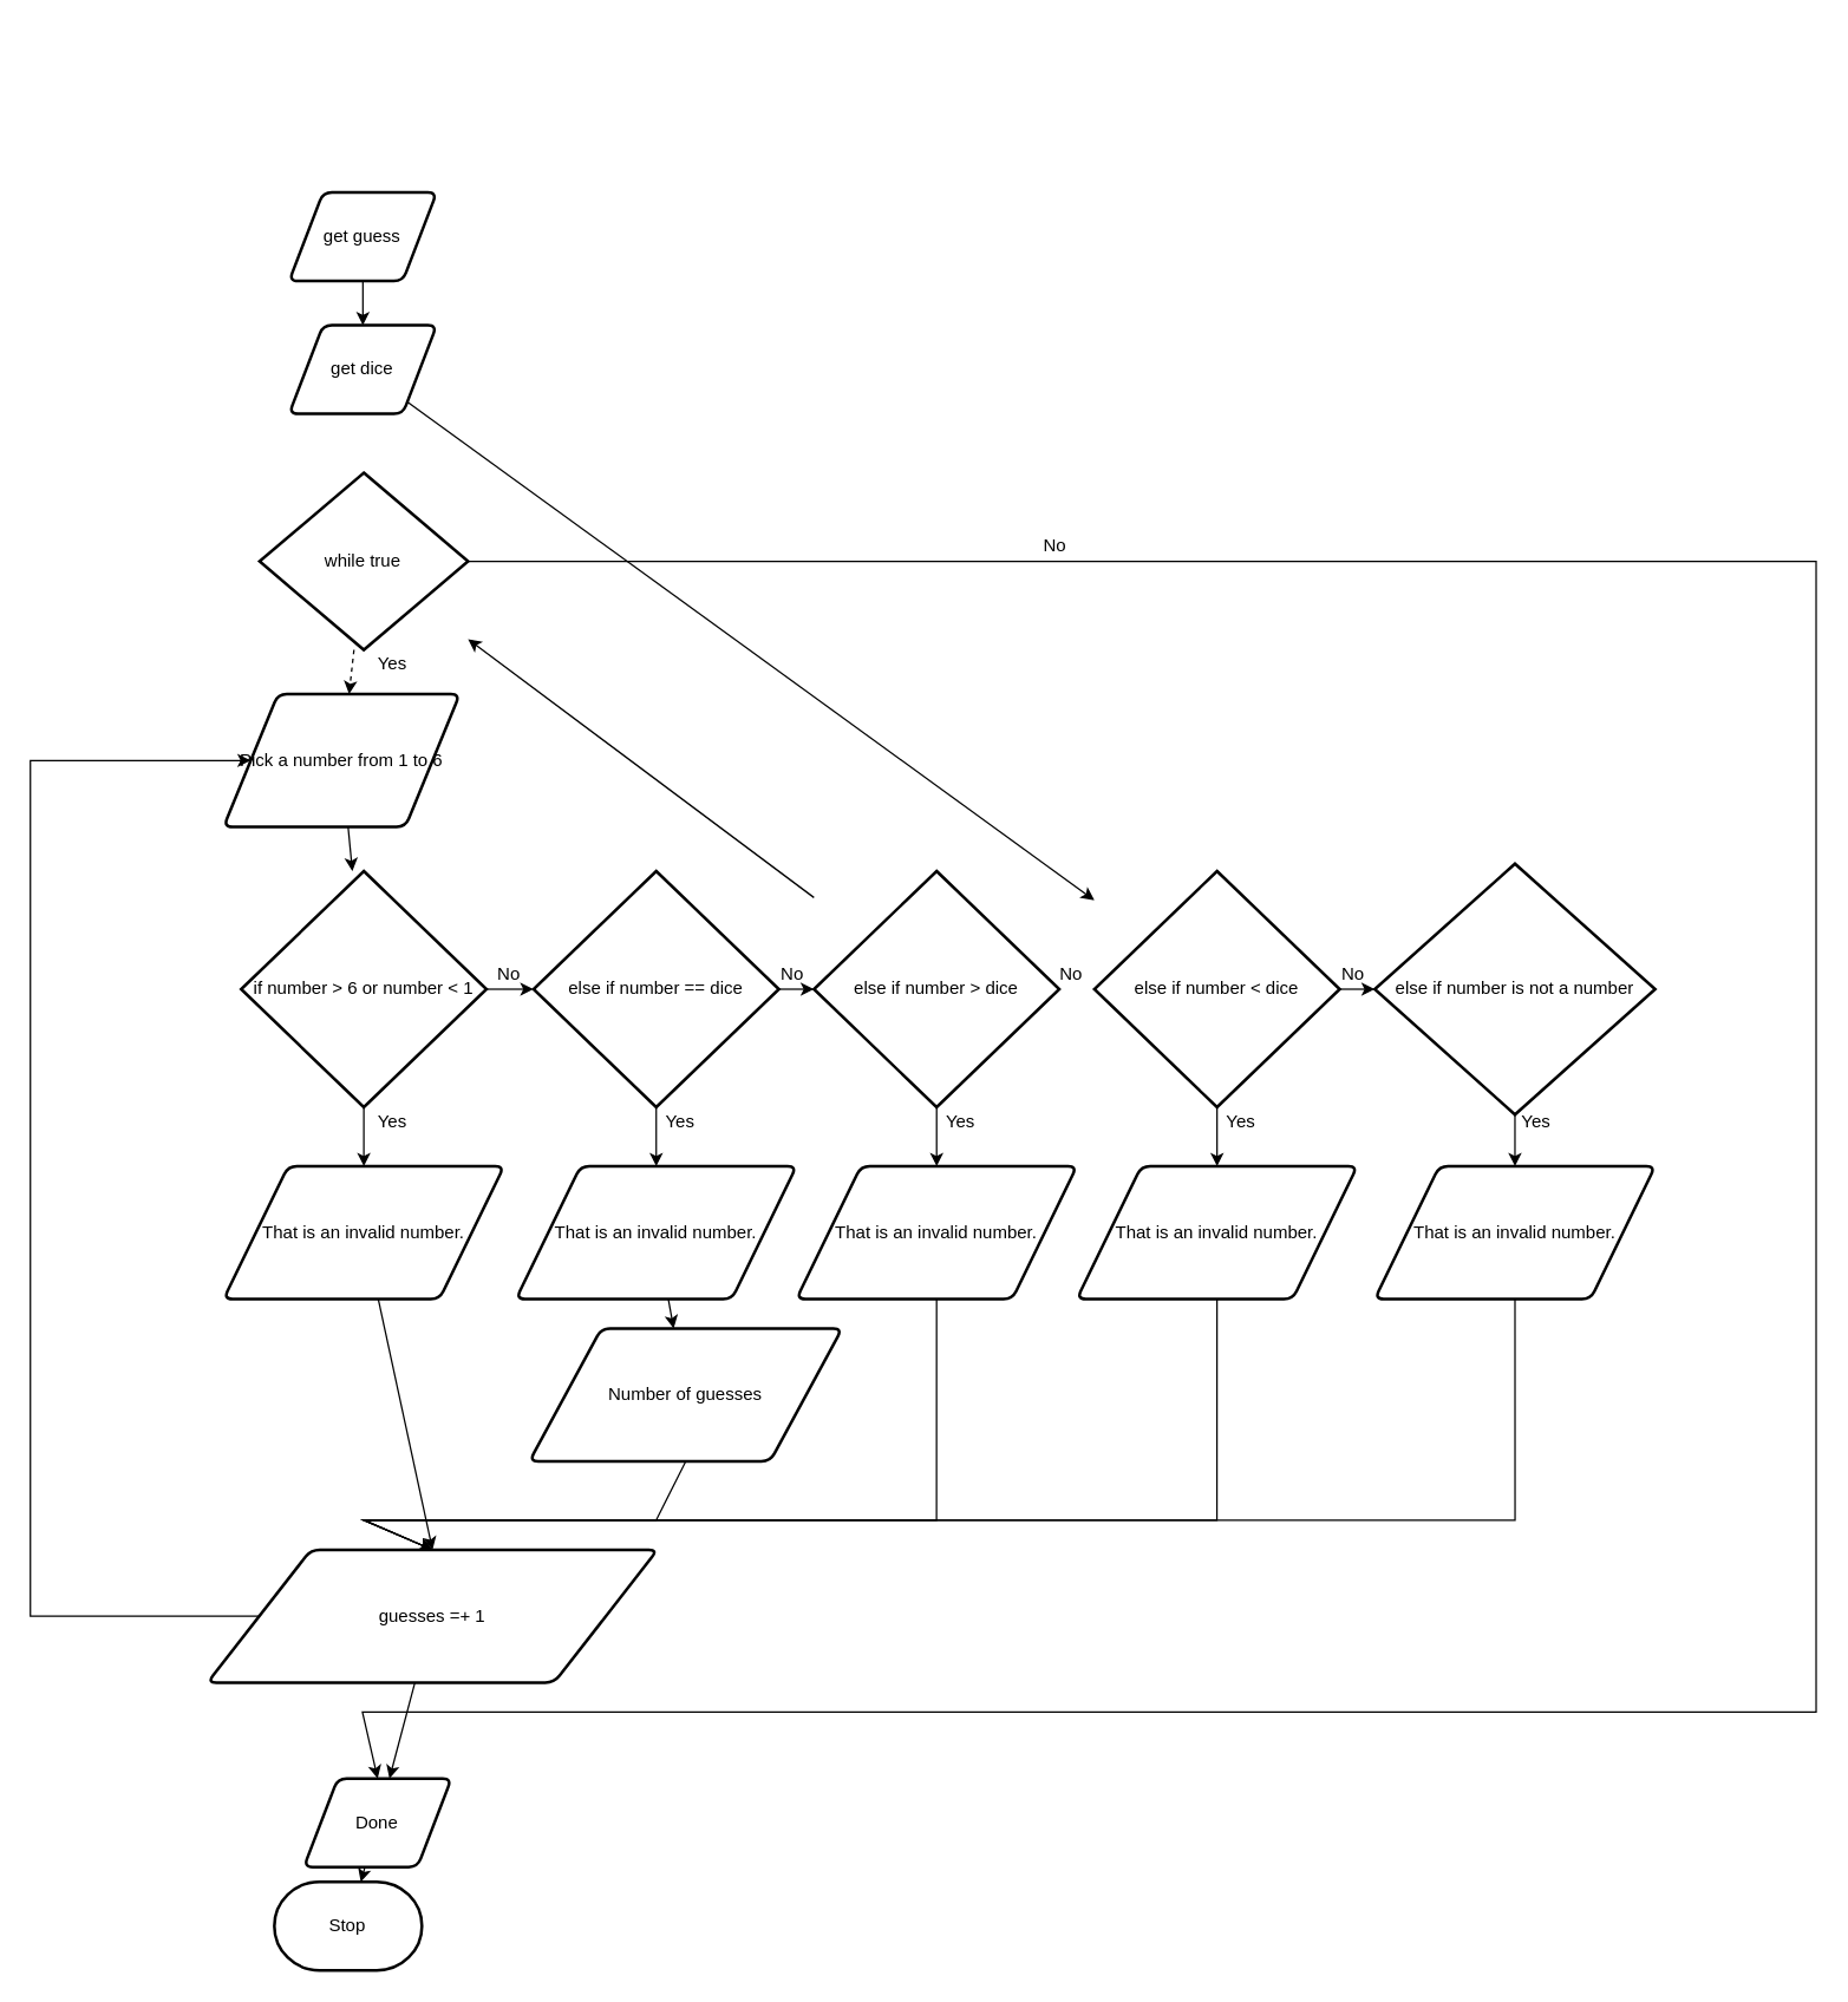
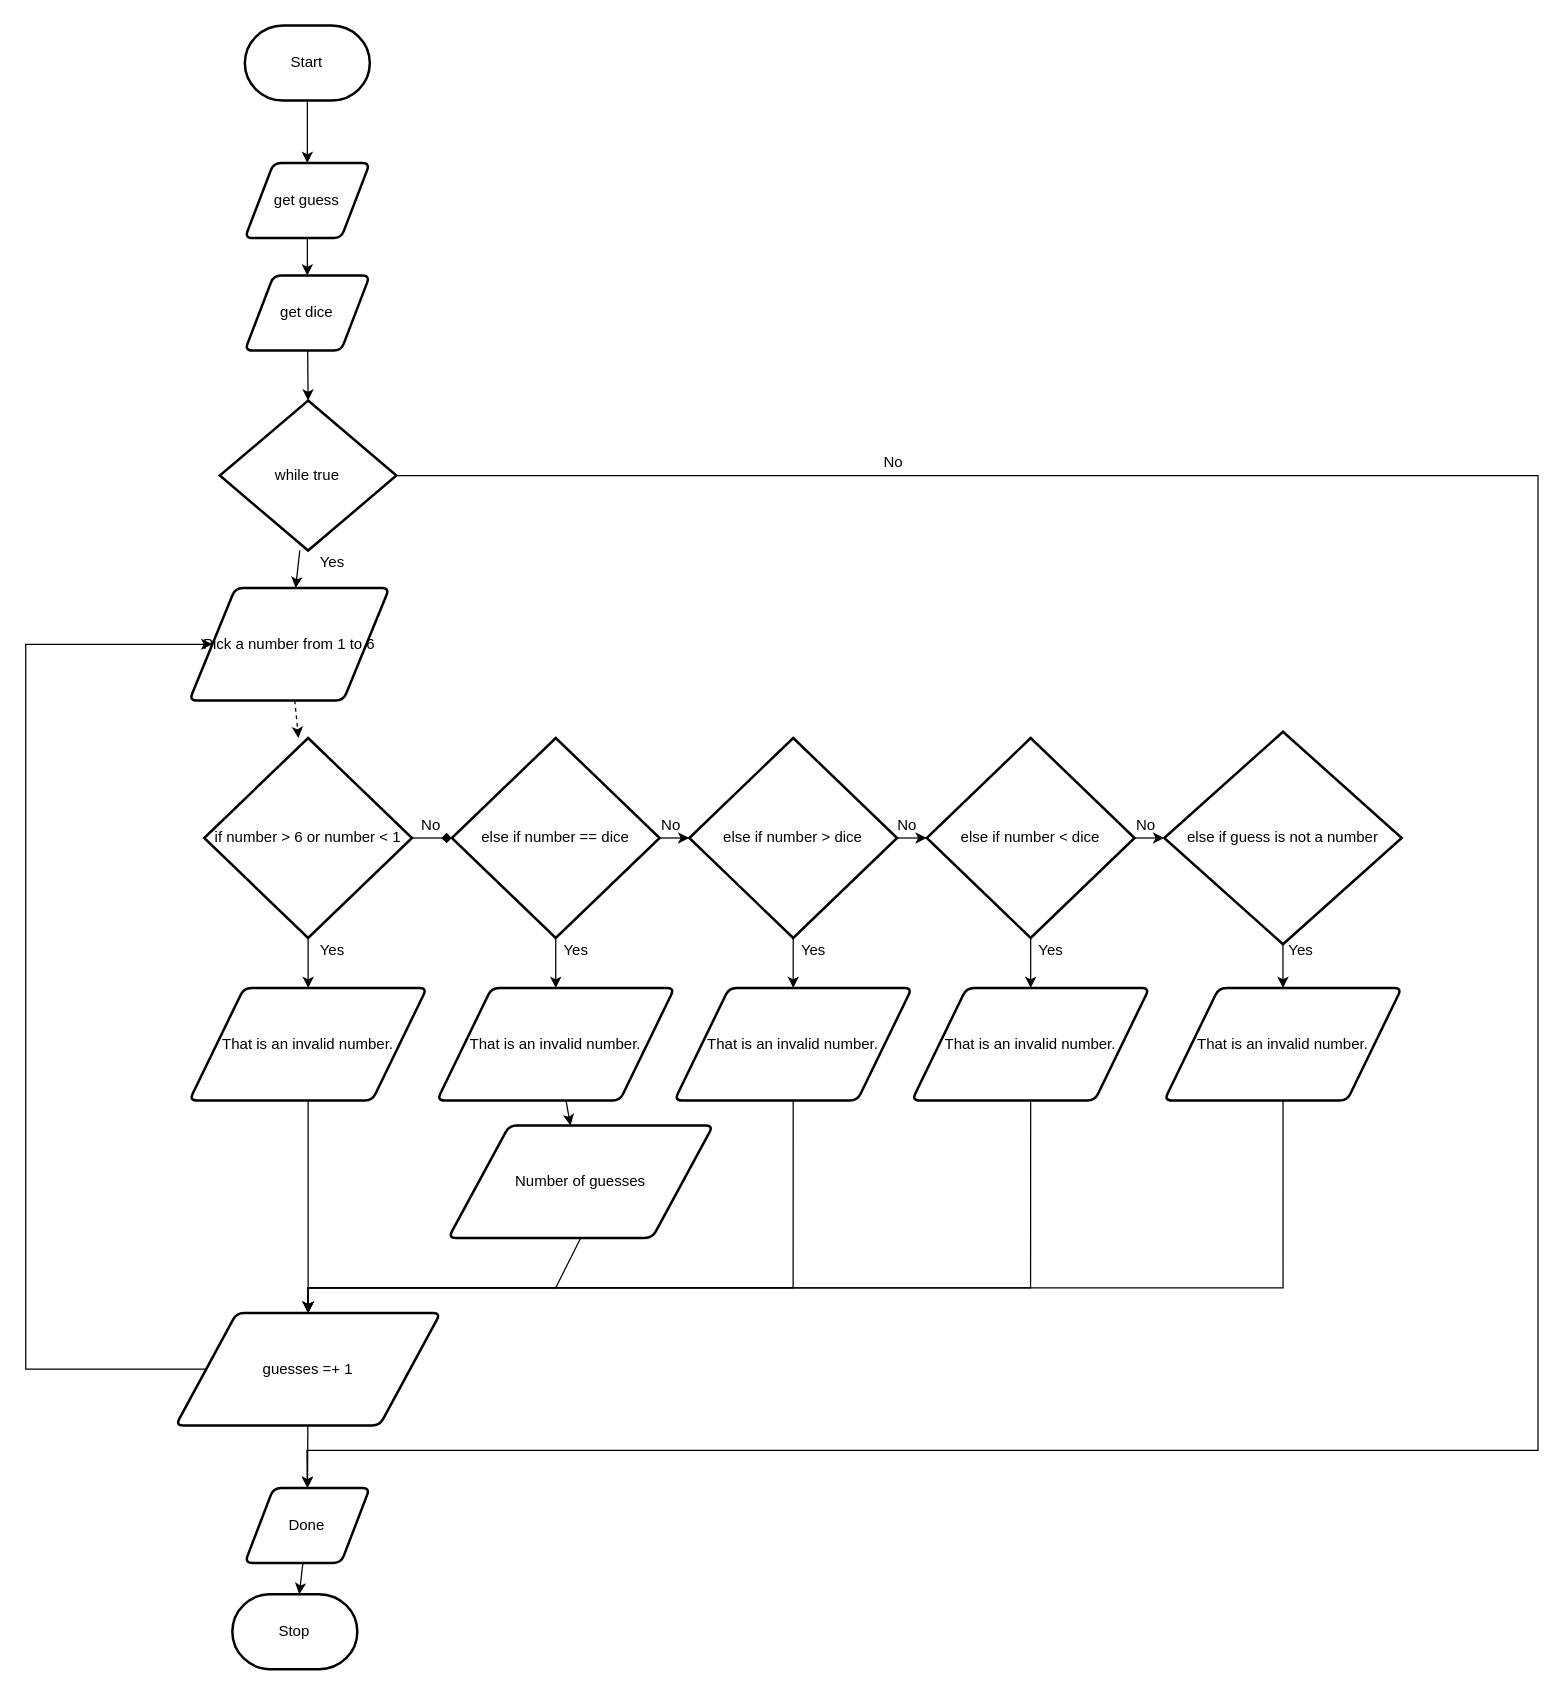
  <mxCell id="0" />
  <mxCell id="1" parent="0" />
+ <mxCell id="2" value="" style="edgeStyle=none;html=1;" parent="1" source="3" target="5" edge="1"><mxGeometry relative="1" as="geometry" /></mxCell>
+ <mxCell id="3" value="Start" style="strokeWidth=2;html=1;shape=mxgraph.flowchart.terminator;whiteSpace=wrap;" parent="1" vertex="1"><mxGeometry x="195.31" y="20" width="100" height="60" as="geometry" /></mxCell>
  <mxCell id="4" value="" style="edgeStyle=none;html=1;" parent="1" source="5" target="7" edge="1"><mxGeometry relative="1" as="geometry" /></mxCell>
  <mxCell id="5" value="get guess" style="shape=parallelogram;html=1;strokeWidth=2;perimeter=parallelogramPerimeter;whiteSpace=wrap;rounded=1;arcSize=12;size=0.23;" parent="1" vertex="1"><mxGeometry x="195.31" y="130" width="100" height="60" as="geometry" /></mxCell>
- <mxCell id="6" style="edgeStyle=none;html=1;" parent="1" source="7" target="31" edge="1"><mxGeometry relative="1" as="geometry" /></mxCell>
+ <mxCell id="6" style="edgeStyle=none;html=1;entryX=0.5;entryY=0;entryDx=0;entryDy=0;entryPerimeter=0;" parent="1" source="7" target="13" edge="1"><mxGeometry relative="1" as="geometry" /></mxCell>
  <mxCell id="7" value="get dice" style="shape=parallelogram;html=1;strokeWidth=2;perimeter=parallelogramPerimeter;whiteSpace=wrap;rounded=1;arcSize=12;size=0.23;" parent="1" vertex="1"><mxGeometry x="195.31" y="220" width="100" height="60" as="geometry" /></mxCell>
  <mxCell id="8" value="" style="edgeStyle=none;rounded=0;html=1;fontFamily=Helvetica;fontSize=12;fontColor=#F0F0F0;startArrow=none;" parent="1" edge="1"><mxGeometry relative="1" as="geometry"><mxPoint x="761.57" y="591.5" as="sourcePoint" /><mxPoint x="761.57" y="591.5" as="targetPoint" /></mxGeometry></mxCell>
  <mxCell id="9" value="Yes" style="text;html=1;resizable=0;autosize=1;align=center;verticalAlign=middle;points=[];fillColor=none;strokeColor=none;rounded=0;" parent="1" vertex="1"><mxGeometry x="245" y="440" width="40" height="20" as="geometry" /></mxCell>
  <mxCell id="10" value="" style="edgeStyle=none;rounded=0;html=1;fontFamily=Helvetica;fontSize=12;fontColor=#F0F0F0;endArrow=none;" parent="1" edge="1"><mxGeometry relative="1" as="geometry"><mxPoint x="731.57" y="591.5" as="sourcePoint" /><mxPoint x="731.57" y="591.5" as="targetPoint" /></mxGeometry></mxCell>
- <mxCell id="11" value="" style="edgeStyle=none;html=1;dashed=1;" parent="1" source="13" target="17" edge="1"><mxGeometry relative="1" as="geometry" /></mxCell>
+ <mxCell id="11" value="" style="edgeStyle=none;html=1;" parent="1" source="13" target="17" edge="1"><mxGeometry relative="1" as="geometry" /></mxCell>
  <mxCell id="12" style="edgeStyle=none;rounded=0;html=1;entryX=0.5;entryY=0;entryDx=0;entryDy=0;" parent="1" source="13" target="48" edge="1"><mxGeometry relative="1" as="geometry"><Array as="points"><mxPoint x="1230" y="380" /><mxPoint x="1230" y="1160" /><mxPoint x="245" y="1160" /></Array></mxGeometry></mxCell>
  <mxCell id="13" value="&lt;span id=&quot;docs-internal-guid-6195adaa-7fff-0db7-8f2a-d677f404ffa1&quot;&gt;&lt;span style=&quot;background-color: transparent ; vertical-align: baseline&quot;&gt;while true&lt;/span&gt;&lt;/span&gt;" style="strokeWidth=2;html=1;shape=mxgraph.flowchart.decision;whiteSpace=wrap;" parent="1" vertex="1"><mxGeometry x="175.31" y="320" width="141.25" height="120" as="geometry" /></mxCell>
  <mxCell id="14" value="" style="edgeStyle=none;rounded=0;html=1;endArrow=none;" parent="1" edge="1"><mxGeometry relative="1" as="geometry"><mxPoint x="601.57" y="851.667" as="sourcePoint" /><mxPoint x="601.57" y="851.667" as="targetPoint" /></mxGeometry></mxCell>
  <mxCell id="15" value="No" style="text;html=1;resizable=0;autosize=1;align=center;verticalAlign=middle;points=[];fillColor=none;strokeColor=none;rounded=0;" parent="1" vertex="1"><mxGeometry x="699.07" y="360" width="30" height="20" as="geometry" /></mxCell>
- <mxCell id="16" value="" style="edgeStyle=none;html=1;" parent="1" source="17" target="20" edge="1"><mxGeometry relative="1" as="geometry" /></mxCell>
+ <mxCell id="16" value="" style="edgeStyle=none;html=1;dashed=1;" parent="1" source="17" target="20" edge="1"><mxGeometry relative="1" as="geometry" /></mxCell>
  <mxCell id="17" value="Pick a number from 1 to 6" style="shape=parallelogram;html=1;strokeWidth=2;perimeter=parallelogramPerimeter;whiteSpace=wrap;rounded=1;arcSize=12;size=0.23;" parent="1" vertex="1"><mxGeometry x="150.94" y="470" width="160" height="90" as="geometry" /></mxCell>
- <mxCell id="18" value="" style="edgeStyle=none;html=1;" parent="1" source="20" target="25" edge="1"><mxGeometry relative="1" as="geometry" /></mxCell>
+ <mxCell id="18" value="" style="edgeStyle=none;html=1;endArrow=diamond;" parent="1" source="20" target="25" edge="1"><mxGeometry relative="1" as="geometry" /></mxCell>
  <mxCell id="19" style="edgeStyle=none;html=1;entryX=0.5;entryY=0;entryDx=0;entryDy=0;" edge="1" parent="1" source="20" target="22"><mxGeometry relative="1" as="geometry" /></mxCell>
  <mxCell id="20" value="&lt;span id=&quot;docs-internal-guid-6195adaa-7fff-0db7-8f2a-d677f404ffa1&quot;&gt;&lt;span style=&quot;background-color: transparent ; vertical-align: baseline&quot;&gt;if number &amp;gt; 6 or number &amp;lt; 1&lt;/span&gt;&lt;/span&gt;" style="strokeWidth=2;html=1;shape=mxgraph.flowchart.decision;whiteSpace=wrap;" parent="1" vertex="1"><mxGeometry x="162.81" y="590" width="166.26" height="160" as="geometry" /></mxCell>
  <mxCell id="21" style="edgeStyle=none;html=1;entryX=0.5;entryY=0;entryDx=0;entryDy=0;" parent="1" source="22" target="46" edge="1"><mxGeometry relative="1" as="geometry" /></mxCell>
  <mxCell id="22" value="That is an invalid number." style="shape=parallelogram;html=1;strokeWidth=2;perimeter=parallelogramPerimeter;whiteSpace=wrap;rounded=1;arcSize=12;size=0.23;" parent="1" vertex="1"><mxGeometry x="150.94" y="790" width="190" height="90" as="geometry" /></mxCell>
  <mxCell id="23" value="" style="edgeStyle=none;html=1;" parent="1" source="25" target="28" edge="1"><mxGeometry relative="1" as="geometry" /></mxCell>
  <mxCell id="24" style="edgeStyle=none;html=1;" parent="1" source="25" edge="1"><mxGeometry relative="1" as="geometry"><mxPoint x="444.07" y="790" as="targetPoint" /></mxGeometry></mxCell>
  <mxCell id="25" value="else if number == dice" style="strokeWidth=2;html=1;shape=mxgraph.flowchart.decision;whiteSpace=wrap;" parent="1" vertex="1"><mxGeometry x="360.94" y="590" width="166.26" height="160" as="geometry" /></mxCell>
- <mxCell id="26" value="" style="edgeStyle=none;html=1;" parent="1" source="28" target="13" edge="1"><mxGeometry relative="1" as="geometry" /></mxCell>
+ <mxCell id="26" value="" style="edgeStyle=none;html=1;" parent="1" source="28" target="31" edge="1"><mxGeometry relative="1" as="geometry" /></mxCell>
  <mxCell id="27" value="" style="edgeStyle=none;html=1;" parent="1" source="28" target="37" edge="1"><mxGeometry relative="1" as="geometry" /></mxCell>
  <mxCell id="28" value="&lt;span id=&quot;docs-internal-guid-6195adaa-7fff-0db7-8f2a-d677f404ffa1&quot;&gt;&lt;span style=&quot;background-color: transparent ; vertical-align: baseline&quot;&gt;else if number &amp;gt; dice&lt;/span&gt;&lt;/span&gt;" style="strokeWidth=2;html=1;shape=mxgraph.flowchart.decision;whiteSpace=wrap;" parent="1" vertex="1"><mxGeometry x="550.94" y="590" width="166.26" height="160" as="geometry" /></mxCell>
  <mxCell id="29" value="" style="edgeStyle=none;html=1;" parent="1" source="31" target="33" edge="1"><mxGeometry relative="1" as="geometry" /></mxCell>
  <mxCell id="30" value="" style="edgeStyle=none;html=1;" parent="1" source="31" target="39" edge="1"><mxGeometry relative="1" as="geometry" /></mxCell>
  <mxCell id="31" value="&lt;span id=&quot;docs-internal-guid-6195adaa-7fff-0db7-8f2a-d677f404ffa1&quot;&gt;&lt;span style=&quot;background-color: transparent ; vertical-align: baseline&quot;&gt;else if number &amp;lt; dice&lt;/span&gt;&lt;/span&gt;" style="strokeWidth=2;html=1;shape=mxgraph.flowchart.decision;whiteSpace=wrap;" parent="1" vertex="1"><mxGeometry x="740.94" y="590" width="166.26" height="160" as="geometry" /></mxCell>
  <mxCell id="32" value="" style="edgeStyle=none;html=1;" parent="1" source="33" target="41" edge="1"><mxGeometry relative="1" as="geometry" /></mxCell>
- <mxCell id="33" value="else if number is not a number" style="strokeWidth=2;html=1;shape=mxgraph.flowchart.decision;whiteSpace=wrap;" parent="1" vertex="1"><mxGeometry x="930.94" y="585" width="190" height="170" as="geometry" /></mxCell>
+ <mxCell id="33" value="else if guess is not a number" style="strokeWidth=2;html=1;shape=mxgraph.flowchart.decision;whiteSpace=wrap;" parent="1" vertex="1"><mxGeometry x="930.94" y="585" width="190" height="170" as="geometry" /></mxCell>
  <mxCell id="34" value="" style="edgeStyle=none;html=1;" parent="1" source="35" target="43" edge="1"><mxGeometry relative="1" as="geometry" /></mxCell>
  <mxCell id="35" value="That is an invalid number." style="shape=parallelogram;html=1;strokeWidth=2;perimeter=parallelogramPerimeter;whiteSpace=wrap;rounded=1;arcSize=12;size=0.23;" parent="1" vertex="1"><mxGeometry x="349.07" y="790" width="190" height="90" as="geometry" /></mxCell>
  <mxCell id="36" style="edgeStyle=none;rounded=0;html=1;entryX=0.5;entryY=0;entryDx=0;entryDy=0;" parent="1" source="37" target="46" edge="1"><mxGeometry relative="1" as="geometry"><Array as="points"><mxPoint x="634" y="1030" /><mxPoint x="246" y="1030" /></Array></mxGeometry></mxCell>
  <mxCell id="37" value="That is an invalid number." style="shape=parallelogram;html=1;strokeWidth=2;perimeter=parallelogramPerimeter;whiteSpace=wrap;rounded=1;arcSize=12;size=0.23;" parent="1" vertex="1"><mxGeometry x="539.07" y="790" width="190" height="90" as="geometry" /></mxCell>
  <mxCell id="38" style="edgeStyle=none;rounded=0;html=1;entryX=0.5;entryY=0;entryDx=0;entryDy=0;" parent="1" source="39" target="46" edge="1"><mxGeometry relative="1" as="geometry"><Array as="points"><mxPoint x="824" y="1030" /><mxPoint x="246" y="1030" /></Array></mxGeometry></mxCell>
  <mxCell id="39" value="That is an invalid number." style="shape=parallelogram;html=1;strokeWidth=2;perimeter=parallelogramPerimeter;whiteSpace=wrap;rounded=1;arcSize=12;size=0.23;" parent="1" vertex="1"><mxGeometry x="729.07" y="790" width="190" height="90" as="geometry" /></mxCell>
  <mxCell id="40" style="edgeStyle=none;rounded=0;html=1;entryX=0.5;entryY=0;entryDx=0;entryDy=0;" parent="1" source="41" target="46" edge="1"><mxGeometry relative="1" as="geometry"><Array as="points"><mxPoint x="1026" y="1030" /><mxPoint x="246" y="1030" /></Array></mxGeometry></mxCell>
  <mxCell id="41" value="That is an invalid number." style="shape=parallelogram;html=1;strokeWidth=2;perimeter=parallelogramPerimeter;whiteSpace=wrap;rounded=1;arcSize=12;size=0.23;" parent="1" vertex="1"><mxGeometry x="930.94" y="790" width="190" height="90" as="geometry" /></mxCell>
  <mxCell id="42" style="edgeStyle=none;html=1;entryX=0.5;entryY=0;entryDx=0;entryDy=0;exitX=0.5;exitY=1;exitDx=0;exitDy=0;rounded=0;" parent="1" source="43" target="46" edge="1"><mxGeometry relative="1" as="geometry"><Array as="points"><mxPoint x="444" y="1030" /><mxPoint x="246" y="1030" /></Array></mxGeometry></mxCell>
  <mxCell id="43" value="Number of guesses" style="shape=parallelogram;html=1;strokeWidth=2;perimeter=parallelogramPerimeter;whiteSpace=wrap;rounded=1;arcSize=12;size=0.23;" parent="1" vertex="1"><mxGeometry x="358.14" y="900" width="211.87" height="90" as="geometry" /></mxCell>
  <mxCell id="44" style="edgeStyle=none;rounded=0;html=1;entryX=0;entryY=0.5;entryDx=0;entryDy=0;" parent="1" source="46" target="17" edge="1"><mxGeometry relative="1" as="geometry"><Array as="points"><mxPoint x="20" y="1095" /><mxPoint x="20" y="515" /></Array></mxGeometry></mxCell>
  <mxCell id="45" value="" style="edgeStyle=none;rounded=0;html=1;" parent="1" source="46" target="48" edge="1"><mxGeometry relative="1" as="geometry" /></mxCell>
- <mxCell id="46" value="guesses =+ 1" style="shape=parallelogram;html=1;strokeWidth=2;perimeter=parallelogramPerimeter;whiteSpace=wrap;rounded=1;arcSize=12;size=0.23;" parent="1" vertex="1"><mxGeometry x="140" y="1050" width="305" height="90" as="geometry" /></mxCell>
+ <mxCell id="46" value="guesses =+ 1" style="shape=parallelogram;html=1;strokeWidth=2;perimeter=parallelogramPerimeter;whiteSpace=wrap;rounded=1;arcSize=12;size=0.23;" parent="1" vertex="1"><mxGeometry x="140" y="1050" width="211.87" height="90" as="geometry" /></mxCell>
  <mxCell id="47" value="" style="edgeStyle=none;rounded=0;html=1;" parent="1" source="48" target="49" edge="1"><mxGeometry relative="1" as="geometry" /></mxCell>
- <mxCell id="48" value="Done" style="shape=parallelogram;html=1;strokeWidth=2;perimeter=parallelogramPerimeter;whiteSpace=wrap;rounded=1;arcSize=12;size=0.23;" parent="1" vertex="1"><mxGeometry x="205.31" y="1205" width="100" height="60" as="geometry" /></mxCell>
+ <mxCell id="48" value="Done" style="shape=parallelogram;html=1;strokeWidth=2;perimeter=parallelogramPerimeter;whiteSpace=wrap;rounded=1;arcSize=12;size=0.23;" parent="1" vertex="1"><mxGeometry x="195.31" y="1190" width="100" height="60" as="geometry" /></mxCell>
  <mxCell id="49" value="Stop" style="strokeWidth=2;html=1;shape=mxgraph.flowchart.terminator;whiteSpace=wrap;" parent="1" vertex="1"><mxGeometry x="185.31" y="1275" width="100" height="60" as="geometry" /></mxCell>
  <mxCell id="50" value="Yes" style="text;html=1;resizable=0;autosize=1;align=center;verticalAlign=middle;points=[];fillColor=none;strokeColor=none;rounded=0;" vertex="1" parent="1"><mxGeometry x="245" y="750" width="40" height="20" as="geometry" /></mxCell>
  <mxCell id="51" value="" style="edgeStyle=none;html=1;endArrow=none;" edge="1" parent="1" source="20" target="50"><mxGeometry relative="1" as="geometry"><mxPoint x="245.94" y="750" as="sourcePoint" /><mxPoint x="245.94" y="790" as="targetPoint" /></mxGeometry></mxCell>
  <mxCell id="52" value="Yes" style="text;html=1;resizable=0;autosize=1;align=center;verticalAlign=middle;points=[];fillColor=none;strokeColor=none;rounded=0;" vertex="1" parent="1"><mxGeometry x="440" y="750" width="40" height="20" as="geometry" /></mxCell>
  <mxCell id="53" value="Yes" style="text;html=1;resizable=0;autosize=1;align=center;verticalAlign=middle;points=[];fillColor=none;strokeColor=none;rounded=0;" vertex="1" parent="1"><mxGeometry x="630" y="750" width="40" height="20" as="geometry" /></mxCell>
  <mxCell id="54" value="Yes" style="text;html=1;resizable=0;autosize=1;align=center;verticalAlign=middle;points=[];fillColor=none;strokeColor=none;rounded=0;" vertex="1" parent="1"><mxGeometry x="820" y="750" width="40" height="20" as="geometry" /></mxCell>
  <mxCell id="55" value="Yes" style="text;html=1;resizable=0;autosize=1;align=center;verticalAlign=middle;points=[];fillColor=none;strokeColor=none;rounded=0;" vertex="1" parent="1"><mxGeometry x="1020" y="750" width="40" height="20" as="geometry" /></mxCell>
  <mxCell id="56" value="No" style="text;html=1;resizable=0;autosize=1;align=center;verticalAlign=middle;points=[];fillColor=none;strokeColor=none;rounded=0;" vertex="1" parent="1"><mxGeometry x="329.07" y="650" width="30" height="20" as="geometry" /></mxCell>
  <mxCell id="57" value="No" style="text;html=1;resizable=0;autosize=1;align=center;verticalAlign=middle;points=[];fillColor=none;strokeColor=none;rounded=0;" vertex="1" parent="1"><mxGeometry x="520.94" y="650" width="30" height="20" as="geometry" /></mxCell>
  <mxCell id="58" value="No" style="text;html=1;resizable=0;autosize=1;align=center;verticalAlign=middle;points=[];fillColor=none;strokeColor=none;rounded=0;" vertex="1" parent="1"><mxGeometry x="710" y="650" width="30" height="20" as="geometry" /></mxCell>
  <mxCell id="59" value="No" style="text;html=1;resizable=0;autosize=1;align=center;verticalAlign=middle;points=[];fillColor=none;strokeColor=none;rounded=0;" vertex="1" parent="1"><mxGeometry x="900.94" y="650" width="30" height="20" as="geometry" /></mxCell>
